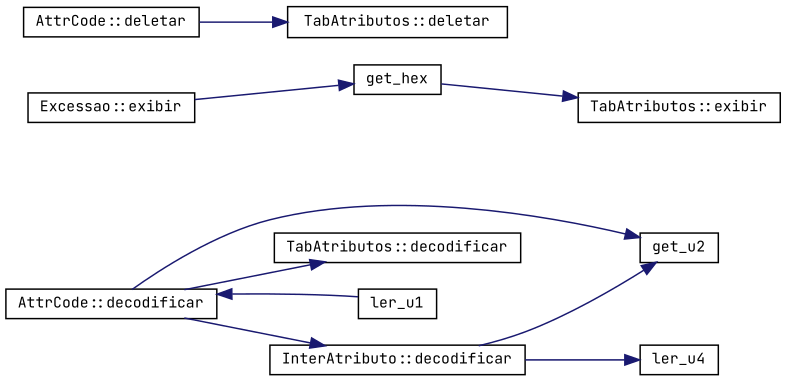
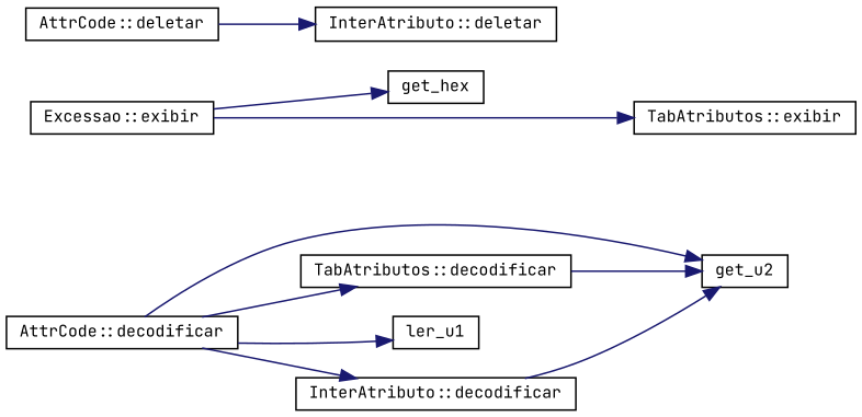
  digraph {
    fontname="JetBrains Mono"
    rankdir=LR
    node [color=black fillcolor=white fontname="JetBrains Mono" fontsize=10 shape=record style=filled]
    edge [color=midnightblue fontname="JetBrains Mono" fontsize=10 labelfontname=Helvetica labelfontsize=10 style=solid]
    n1 [height=0.2 label="AttrCode::decodificar" width=0.4]
    n2 [height=0.2 label="InterAtributo::decodificar" width=0.4]
    n3 [height=0.2 label=get_u2 width=0.4]
    n4 [height=0.2 label=ler_u1 width=0.4]
    n5 [height=0.2 label="TabAtributos::decodificar" width=0.4]
    n6 [height=0.2 label="Excessao::exibir" width=0.4]
    n7 [height=0.2 label=get_hex width=0.4]
    n8 [height=0.2 label="TabAtributos::exibir" width=0.4]
    n9 [height=0.2 label="AttrCode::deletar" width=0.4]
-   n10 [height=0.2 label="TabAtributos::deletar" width=0.4]
-   n11 [height=0.2 label=ler_u4 width=0.4]
+   n10 [height=0.2 label="InterAtributo::deletar" width=0.4]
    n1 -> n2
    n1 -> n3
-   n4 -> n1
+   n1 -> n4
    n1 -> n5
    n2 -> n3
-   n2 -> n11
+   n5 -> n3
    n6 -> n7
-   n7 -> n8
+   n6 -> n8
    n9 -> n10
  }
